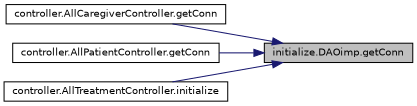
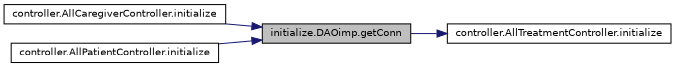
  digraph {
    fontname="DejaVu Sans"
    rankdir=RL
    node [color=black fillcolor=white fontname="DejaVu Sans" fontsize=10 shape=record style=filled]
    edge [color=midnightblue dir=back fontname="DejaVu Sans" fontsize=10 labelfontname=Helvetica labelfontsize=10 style=solid]
    n1 [fillcolor=grey75 fontcolor=black height=0.2 label="initialize.DAOimp.getConn" width=0.4]
-   n2 [height=0.2 label="controller.AllCaregiverController.getConn" width=0.4]
-   n3 [height=0.2 label="controller.AllPatientController.getConn" width=0.4]
+   n2 [height=0.2 label="controller.AllCaregiverController.initialize" width=0.4]
+   n3 [height=0.2 label="controller.AllPatientController.initialize" width=0.4]
    n4 [height=0.2 label="controller.AllTreatmentController.initialize" width=0.4]
    n1 -> n2
    n1 -> n3
-   n1 -> n4
+   n4 -> n1
  }
